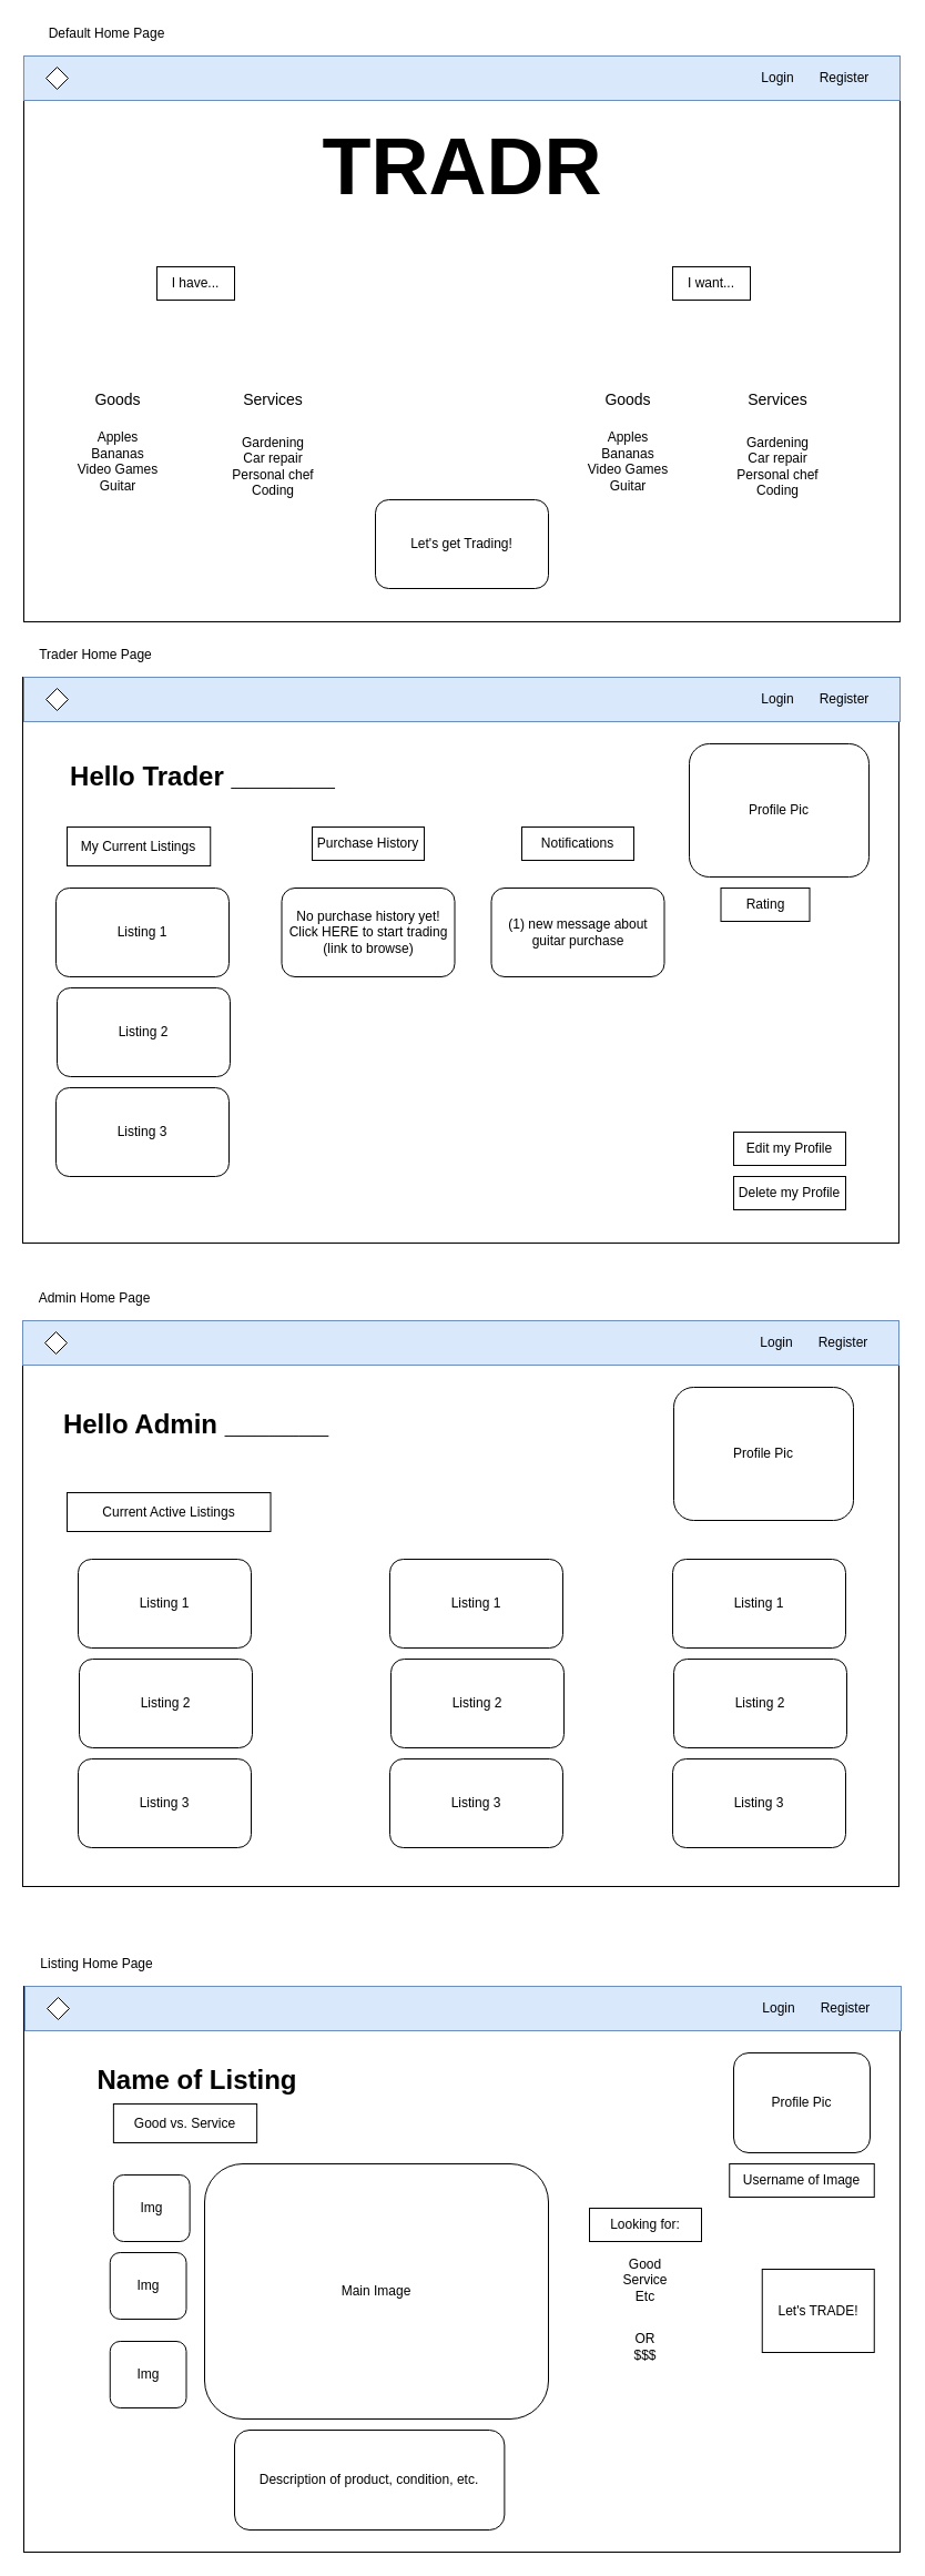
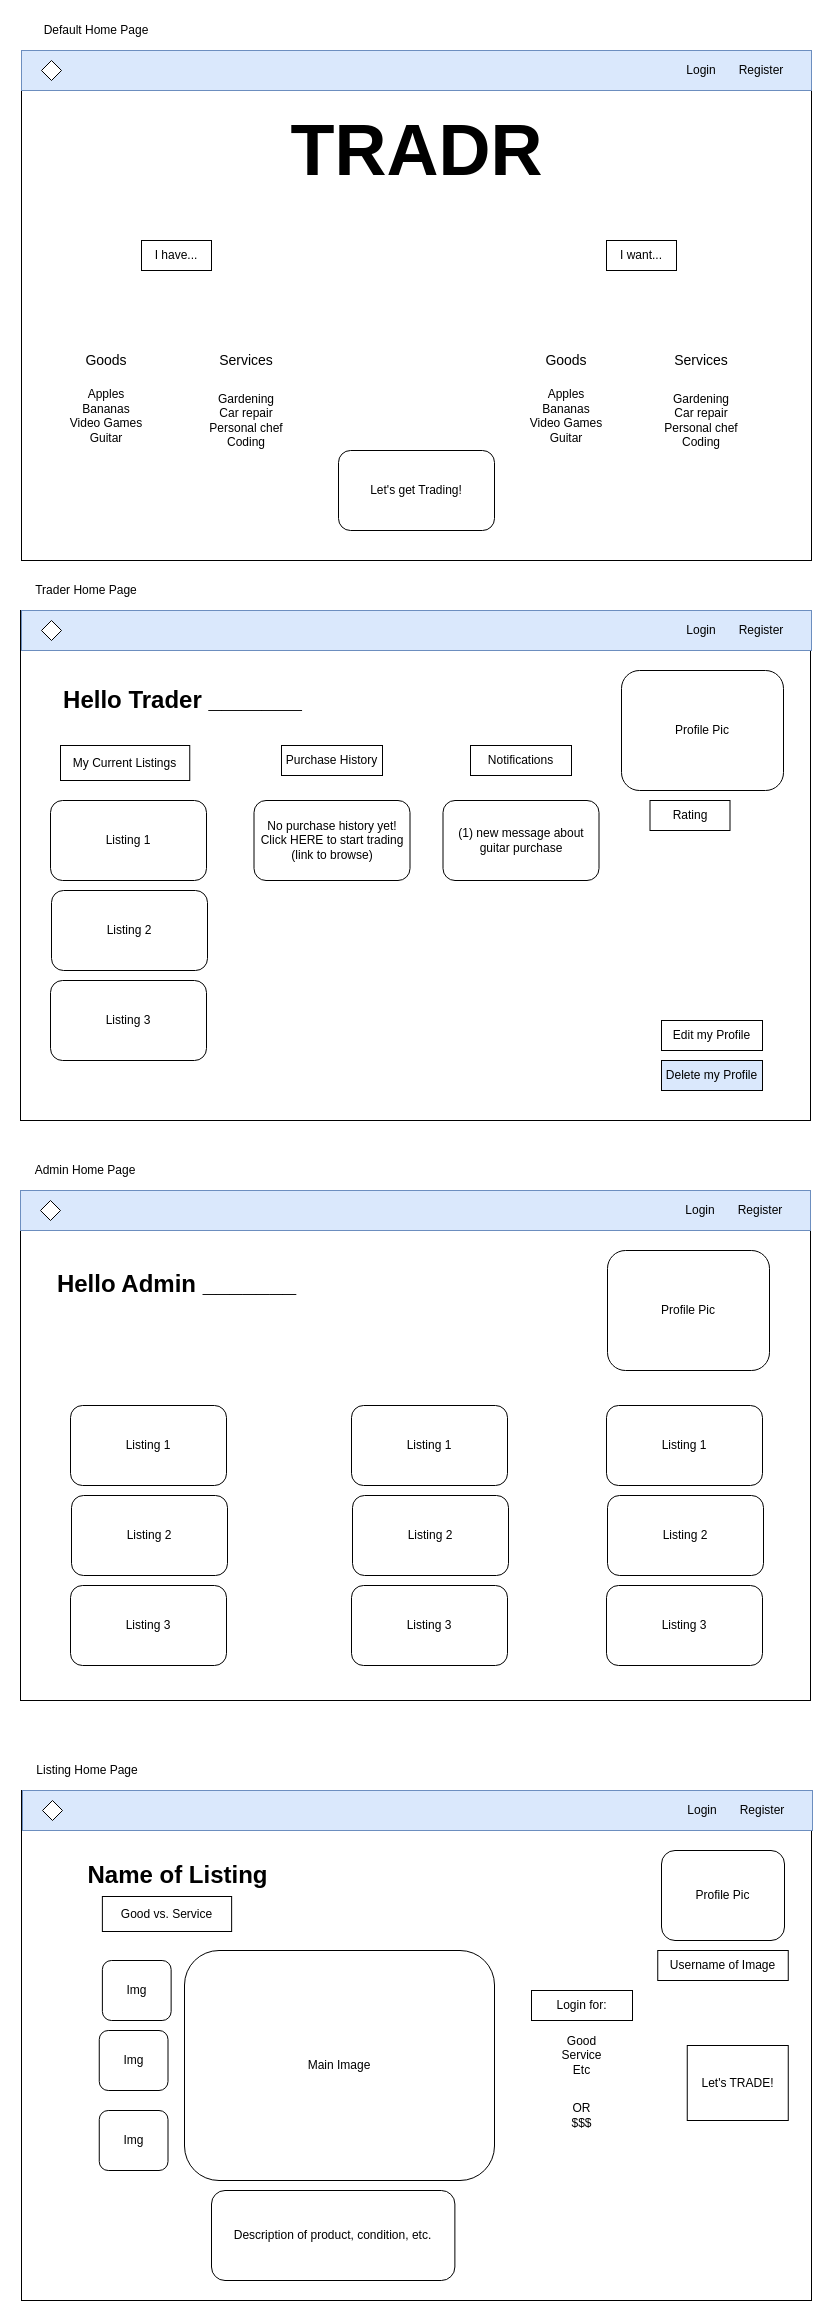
  <mxCell id="0" />
  <mxCell id="1" parent="0" />
  <mxCell id="2" value="" style="rounded=0;whiteSpace=wrap;html=1;" vertex="1" parent="1"><mxGeometry x="21" y="50" width="790" height="510" as="geometry" /></mxCell>
  <mxCell id="3" value="&lt;font style=&quot;font-size: 72px&quot;&gt;TRADR&lt;/font&gt;" style="text;strokeColor=none;fillColor=none;html=1;fontSize=24;fontStyle=1;verticalAlign=middle;align=center;" vertex="1" parent="1"><mxGeometry x="261" y="90" width="310" height="120" as="geometry" /></mxCell>
  <mxCell id="4" value="" style="rounded=0;whiteSpace=wrap;html=1;fillColor=#dae8fc;strokeColor=#6c8ebf;" vertex="1" parent="1"><mxGeometry x="21" y="50" width="790" height="40" as="geometry" /></mxCell>
  <mxCell id="5" value="Register" style="text;html=1;strokeColor=none;fillColor=none;align=center;verticalAlign=middle;whiteSpace=wrap;rounded=0;" vertex="1" parent="1"><mxGeometry x="741" y="60" width="40" height="20" as="geometry" /></mxCell>
  <mxCell id="6" value="Login" style="text;html=1;strokeColor=none;fillColor=none;align=center;verticalAlign=middle;whiteSpace=wrap;rounded=0;" vertex="1" parent="1"><mxGeometry x="681" y="60" width="40" height="20" as="geometry" /></mxCell>
  <mxCell id="7" value="" style="rhombus;whiteSpace=wrap;html=1;" vertex="1" parent="1"><mxGeometry x="41" y="60" width="20" height="20" as="geometry" /></mxCell>
  <mxCell id="8" value="Let's get Trading!" style="rounded=1;whiteSpace=wrap;html=1;" vertex="1" parent="1"><mxGeometry x="338" y="450" width="156" height="80" as="geometry" /></mxCell>
  <mxCell id="9" value="I have..." style="rounded=0;whiteSpace=wrap;html=1;" vertex="1" parent="1"><mxGeometry x="141" y="240" width="70" height="30" as="geometry" /></mxCell>
  <mxCell id="10" value="I want..." style="rounded=0;whiteSpace=wrap;html=1;" vertex="1" parent="1"><mxGeometry x="606" y="240" width="70" height="30" as="geometry" /></mxCell>
  <mxCell id="11" value="&lt;font style=&quot;font-size: 14px&quot;&gt;Goods&lt;/font&gt;" style="text;html=1;strokeColor=none;fillColor=none;align=center;verticalAlign=middle;whiteSpace=wrap;rounded=0;" vertex="1" parent="1"><mxGeometry x="81" y="350" width="50" height="20" as="geometry" /></mxCell>
  <mxCell id="12" value="&lt;font style=&quot;font-size: 14px&quot;&gt;Goods&lt;/font&gt;" style="text;html=1;strokeColor=none;fillColor=none;align=center;verticalAlign=middle;whiteSpace=wrap;rounded=0;" vertex="1" parent="1"><mxGeometry x="541" y="350" width="50" height="20" as="geometry" /></mxCell>
  <mxCell id="13" value="&lt;font style=&quot;font-size: 14px&quot;&gt;Services&lt;/font&gt;" style="text;html=1;strokeColor=none;fillColor=none;align=center;verticalAlign=middle;whiteSpace=wrap;rounded=0;" vertex="1" parent="1"><mxGeometry x="221" y="350" width="50" height="20" as="geometry" /></mxCell>
  <mxCell id="14" value="&lt;font style=&quot;font-size: 14px&quot;&gt;Services&lt;/font&gt;" style="text;html=1;strokeColor=none;fillColor=none;align=center;verticalAlign=middle;whiteSpace=wrap;rounded=0;" vertex="1" parent="1"><mxGeometry x="676" y="350" width="50" height="20" as="geometry" /></mxCell>
  <mxCell id="15" value="&lt;div&gt;Apples&lt;/div&gt;&lt;div&gt;Bananas&lt;/div&gt;&lt;div&gt;Video Games&lt;/div&gt;&lt;div&gt;Guitar&lt;/div&gt;&lt;div&gt;&lt;br&gt;&lt;/div&gt;&lt;div&gt;&lt;br&gt;&lt;/div&gt;" style="text;html=1;strokeColor=none;fillColor=none;align=center;verticalAlign=middle;whiteSpace=wrap;rounded=0;" vertex="1" parent="1"><mxGeometry x="51" y="380" width="110" height="100" as="geometry" /></mxCell>
  <mxCell id="16" value="&lt;div&gt;Apples&lt;/div&gt;&lt;div&gt;Bananas&lt;/div&gt;&lt;div&gt;Video Games&lt;/div&gt;&lt;div&gt;Guitar&lt;/div&gt;&lt;div&gt;&lt;br&gt;&lt;/div&gt;&lt;div&gt;&lt;br&gt;&lt;/div&gt;" style="text;html=1;strokeColor=none;fillColor=none;align=center;verticalAlign=middle;whiteSpace=wrap;rounded=0;" vertex="1" parent="1"><mxGeometry x="511" y="380" width="110" height="100" as="geometry" /></mxCell>
  <mxCell id="17" value="&lt;div&gt;Gardening&lt;/div&gt;&lt;div&gt;Car repair&lt;/div&gt;&lt;div&gt;Personal chef&lt;/div&gt;&lt;div&gt;Coding&lt;br&gt;&lt;/div&gt;" style="text;html=1;strokeColor=none;fillColor=none;align=center;verticalAlign=middle;whiteSpace=wrap;rounded=0;" vertex="1" parent="1"><mxGeometry x="191" y="370" width="110" height="100" as="geometry" /></mxCell>
  <mxCell id="18" value="&lt;div&gt;Gardening&lt;/div&gt;&lt;div&gt;Car repair&lt;/div&gt;&lt;div&gt;Personal chef&lt;/div&gt;&lt;div&gt;Coding&lt;br&gt;&lt;/div&gt;" style="text;html=1;strokeColor=none;fillColor=none;align=center;verticalAlign=middle;whiteSpace=wrap;rounded=0;" vertex="1" parent="1"><mxGeometry x="646" y="370" width="110" height="100" as="geometry" /></mxCell>
  <mxCell id="19" value="" style="rounded=0;whiteSpace=wrap;html=1;" vertex="1" parent="1"><mxGeometry x="20" y="610" width="790" height="510" as="geometry" /></mxCell>
  <mxCell id="20" value="Hello Trader _______" style="text;strokeColor=none;fillColor=none;html=1;fontSize=24;fontStyle=1;verticalAlign=middle;align=center;" vertex="1" parent="1"><mxGeometry x="27" y="655" width="310" height="90" as="geometry" /></mxCell>
  <mxCell id="21" value="" style="rounded=0;whiteSpace=wrap;html=1;fillColor=#dae8fc;strokeColor=#6c8ebf;" vertex="1" parent="1"><mxGeometry x="21" y="610" width="790" height="40" as="geometry" /></mxCell>
  <mxCell id="22" value="Register" style="text;html=1;strokeColor=none;fillColor=none;align=center;verticalAlign=middle;whiteSpace=wrap;rounded=0;" vertex="1" parent="1"><mxGeometry x="741" y="620" width="40" height="20" as="geometry" /></mxCell>
  <mxCell id="23" value="Login" style="text;html=1;strokeColor=none;fillColor=none;align=center;verticalAlign=middle;whiteSpace=wrap;rounded=0;" vertex="1" parent="1"><mxGeometry x="681" y="620" width="40" height="20" as="geometry" /></mxCell>
  <mxCell id="24" value="" style="rhombus;whiteSpace=wrap;html=1;" vertex="1" parent="1"><mxGeometry x="41" y="620" width="20" height="20" as="geometry" /></mxCell>
  <mxCell id="25" value="Profile Pic" style="rounded=1;whiteSpace=wrap;html=1;" vertex="1" parent="1"><mxGeometry x="621" y="670" width="162" height="120" as="geometry" /></mxCell>
  <mxCell id="26" value="Purchase History" style="rounded=0;whiteSpace=wrap;html=1;" vertex="1" parent="1"><mxGeometry x="281" y="745" width="101" height="30" as="geometry" /></mxCell>
  <mxCell id="27" value="My Current Listings" style="rounded=0;whiteSpace=wrap;html=1;" vertex="1" parent="1"><mxGeometry x="60" y="745" width="129.25" height="35" as="geometry" /></mxCell>
  <mxCell id="28" value="Default Home Page" style="text;html=1;strokeColor=none;fillColor=none;align=center;verticalAlign=middle;whiteSpace=wrap;rounded=0;" vertex="1" parent="1"><mxGeometry x="31" y="20" width="130" height="20" as="geometry" /></mxCell>
  <mxCell id="29" value="Trader Home Page" style="text;html=1;strokeColor=none;fillColor=none;align=center;verticalAlign=middle;whiteSpace=wrap;rounded=0;" vertex="1" parent="1"><mxGeometry x="31" y="580" width="110" height="20" as="geometry" /></mxCell>
  <mxCell id="30" value="" style="rounded=0;whiteSpace=wrap;html=1;" vertex="1" parent="1"><mxGeometry x="20" y="1190" width="790" height="510" as="geometry" /></mxCell>
  <mxCell id="31" value="" style="rounded=0;whiteSpace=wrap;html=1;fillColor=#dae8fc;strokeColor=#6c8ebf;" vertex="1" parent="1"><mxGeometry x="20" y="1190" width="790" height="40" as="geometry" /></mxCell>
  <mxCell id="32" value="Register" style="text;html=1;strokeColor=none;fillColor=none;align=center;verticalAlign=middle;whiteSpace=wrap;rounded=0;" vertex="1" parent="1"><mxGeometry x="740" y="1200" width="40" height="20" as="geometry" /></mxCell>
  <mxCell id="33" value="Login" style="text;html=1;strokeColor=none;fillColor=none;align=center;verticalAlign=middle;whiteSpace=wrap;rounded=0;" vertex="1" parent="1"><mxGeometry x="680" y="1200" width="40" height="20" as="geometry" /></mxCell>
  <mxCell id="34" value="" style="rhombus;whiteSpace=wrap;html=1;" vertex="1" parent="1"><mxGeometry x="40" y="1200" width="20" height="20" as="geometry" /></mxCell>
  <mxCell id="35" value="Admin Home Page" style="text;html=1;strokeColor=none;fillColor=none;align=center;verticalAlign=middle;whiteSpace=wrap;rounded=0;" vertex="1" parent="1"><mxGeometry x="30" y="1160" width="110" height="20" as="geometry" /></mxCell>
  <mxCell id="36" value="Listing 1" style="rounded=1;whiteSpace=wrap;html=1;" vertex="1" parent="1"><mxGeometry x="50" y="800" width="156" height="80" as="geometry" /></mxCell>
  <mxCell id="37" value="Listing 2" style="rounded=1;whiteSpace=wrap;html=1;" vertex="1" parent="1"><mxGeometry x="51" y="890" width="156" height="80" as="geometry" /></mxCell>
  <mxCell id="38" value="Listing 3" style="rounded=1;whiteSpace=wrap;html=1;" vertex="1" parent="1"><mxGeometry x="50" y="980" width="156" height="80" as="geometry" /></mxCell>
  <mxCell id="39" value="&lt;div&gt;No purchase history yet!&lt;/div&gt;&lt;div&gt;Click HERE to start trading (link to browse)&lt;br&gt;&lt;/div&gt;" style="rounded=1;whiteSpace=wrap;html=1;" vertex="1" parent="1"><mxGeometry x="253.5" y="800" width="156" height="80" as="geometry" /></mxCell>
  <mxCell id="40" value="Rating" style="rounded=0;whiteSpace=wrap;html=1;" vertex="1" parent="1"><mxGeometry x="649.5" y="800" width="80" height="30" as="geometry" /></mxCell>
  <mxCell id="41" value="Edit my Profile" style="rounded=0;whiteSpace=wrap;html=1;" vertex="1" parent="1"><mxGeometry x="661" y="1020" width="101" height="30" as="geometry" /></mxCell>
- <mxCell id="42" value="Delete my Profile" style="rounded=0;whiteSpace=wrap;html=1;" vertex="1" parent="1"><mxGeometry x="661" y="1060" width="101" height="30" as="geometry" /></mxCell>
+ <mxCell id="42" value="Delete my Profile" style="rounded=0;whiteSpace=wrap;html=1;fillColor=#dae8fc;" vertex="1" parent="1"><mxGeometry x="661" y="1060" width="101" height="30" as="geometry" /></mxCell>
  <mxCell id="43" value="Notifications" style="rounded=0;whiteSpace=wrap;html=1;" vertex="1" parent="1"><mxGeometry x="470" y="745" width="101" height="30" as="geometry" /></mxCell>
  <mxCell id="44" value="(1) new message about guitar purchase" style="rounded=1;whiteSpace=wrap;html=1;" vertex="1" parent="1"><mxGeometry x="442.5" y="800" width="156" height="80" as="geometry" /></mxCell>
  <mxCell id="45" value="Hello Admin _______" style="text;strokeColor=none;fillColor=none;html=1;fontSize=24;fontStyle=1;verticalAlign=middle;align=center;" vertex="1" parent="1"><mxGeometry x="21" y="1239" width="310" height="90" as="geometry" /></mxCell>
  <mxCell id="46" value="Profile Pic" style="rounded=1;whiteSpace=wrap;html=1;" vertex="1" parent="1"><mxGeometry x="607" y="1250" width="162" height="120" as="geometry" /></mxCell>
- <mxCell id="47" value="Current Active Listings" style="rounded=0;whiteSpace=wrap;html=1;" vertex="1" parent="1"><mxGeometry x="60" y="1345" width="183.5" height="35" as="geometry" /></mxCell>
  <mxCell id="48" value="Listing 1" style="rounded=1;whiteSpace=wrap;html=1;" vertex="1" parent="1"><mxGeometry x="70" y="1405" width="156" height="80" as="geometry" /></mxCell>
  <mxCell id="49" value="Listing 2" style="rounded=1;whiteSpace=wrap;html=1;" vertex="1" parent="1"><mxGeometry x="71" y="1495" width="156" height="80" as="geometry" /></mxCell>
  <mxCell id="50" value="Listing 3" style="rounded=1;whiteSpace=wrap;html=1;" vertex="1" parent="1"><mxGeometry x="70" y="1585" width="156" height="80" as="geometry" /></mxCell>
  <mxCell id="51" value="Listing 1" style="rounded=1;whiteSpace=wrap;html=1;" vertex="1" parent="1"><mxGeometry x="606" y="1405" width="156" height="80" as="geometry" /></mxCell>
  <mxCell id="52" value="Listing 2" style="rounded=1;whiteSpace=wrap;html=1;" vertex="1" parent="1"><mxGeometry x="607" y="1495" width="156" height="80" as="geometry" /></mxCell>
  <mxCell id="53" value="Listing 3" style="rounded=1;whiteSpace=wrap;html=1;" vertex="1" parent="1"><mxGeometry x="606" y="1585" width="156" height="80" as="geometry" /></mxCell>
  <mxCell id="54" value="Listing 1" style="rounded=1;whiteSpace=wrap;html=1;" vertex="1" parent="1"><mxGeometry x="351" y="1405" width="156" height="80" as="geometry" /></mxCell>
  <mxCell id="55" value="Listing 2" style="rounded=1;whiteSpace=wrap;html=1;" vertex="1" parent="1"><mxGeometry x="352" y="1495" width="156" height="80" as="geometry" /></mxCell>
  <mxCell id="56" value="Listing 3" style="rounded=1;whiteSpace=wrap;html=1;" vertex="1" parent="1"><mxGeometry x="351" y="1585" width="156" height="80" as="geometry" /></mxCell>
  <mxCell id="57" value="" style="rounded=0;whiteSpace=wrap;html=1;" vertex="1" parent="1"><mxGeometry x="21" y="1790" width="790" height="510" as="geometry" /></mxCell>
  <mxCell id="58" value="Name of Listing" style="text;strokeColor=none;fillColor=none;html=1;fontSize=24;fontStyle=1;verticalAlign=middle;align=center;" vertex="1" parent="1"><mxGeometry x="22" y="1830" width="310" height="90" as="geometry" /></mxCell>
  <mxCell id="59" value="" style="rounded=0;whiteSpace=wrap;html=1;fillColor=#dae8fc;strokeColor=#6c8ebf;" vertex="1" parent="1"><mxGeometry x="22" y="1790" width="790" height="40" as="geometry" /></mxCell>
  <mxCell id="60" value="Register" style="text;html=1;strokeColor=none;fillColor=none;align=center;verticalAlign=middle;whiteSpace=wrap;rounded=0;" vertex="1" parent="1"><mxGeometry x="742" y="1800" width="40" height="20" as="geometry" /></mxCell>
  <mxCell id="61" value="Login" style="text;html=1;strokeColor=none;fillColor=none;align=center;verticalAlign=middle;whiteSpace=wrap;rounded=0;" vertex="1" parent="1"><mxGeometry x="682" y="1800" width="40" height="20" as="geometry" /></mxCell>
  <mxCell id="62" value="" style="rhombus;whiteSpace=wrap;html=1;" vertex="1" parent="1"><mxGeometry x="42" y="1800" width="20" height="20" as="geometry" /></mxCell>
  <mxCell id="63" value="Profile Pic" style="rounded=1;whiteSpace=wrap;html=1;" vertex="1" parent="1"><mxGeometry x="661" y="1850" width="123" height="90" as="geometry" /></mxCell>
  <mxCell id="64" value="Good vs. Service" style="rounded=0;whiteSpace=wrap;html=1;" vertex="1" parent="1"><mxGeometry x="101.88" y="1896" width="129.25" height="35" as="geometry" /></mxCell>
  <mxCell id="65" value="Listing Home Page" style="text;html=1;strokeColor=none;fillColor=none;align=center;verticalAlign=middle;whiteSpace=wrap;rounded=0;" vertex="1" parent="1"><mxGeometry x="32" y="1760" width="110" height="20" as="geometry" /></mxCell>
  <mxCell id="66" value="Main Image" style="rounded=1;whiteSpace=wrap;html=1;" vertex="1" parent="1"><mxGeometry x="184" y="1950" width="310" height="230" as="geometry" /></mxCell>
  <mxCell id="67" value="Img" style="rounded=1;whiteSpace=wrap;html=1;" vertex="1" parent="1"><mxGeometry x="101.88" y="1960" width="68.75" height="60" as="geometry" /></mxCell>
  <mxCell id="68" value="Username of Image" style="rounded=0;whiteSpace=wrap;html=1;" vertex="1" parent="1"><mxGeometry x="657.25" y="1950" width="130.5" height="30" as="geometry" /></mxCell>
- <mxCell id="69" value="Looking for:" style="rounded=0;whiteSpace=wrap;html=1;" vertex="1" parent="1"><mxGeometry x="531" y="1990" width="101" height="30" as="geometry" /></mxCell>
+ <mxCell id="69" value="Login for:" style="rounded=0;whiteSpace=wrap;html=1;" vertex="1" parent="1"><mxGeometry x="531" y="1990" width="101" height="30" as="geometry" /></mxCell>
  <mxCell id="70" value="Let's TRADE!" style="rounded=0;whiteSpace=wrap;html=1;" vertex="1" parent="1"><mxGeometry x="686.75" y="2045" width="101" height="75" as="geometry" /></mxCell>
  <mxCell id="71" value="Img" style="rounded=1;whiteSpace=wrap;html=1;" vertex="1" parent="1"><mxGeometry x="98.75" y="2030" width="68.75" height="60" as="geometry" /></mxCell>
  <mxCell id="72" value="Img" style="rounded=1;whiteSpace=wrap;html=1;" vertex="1" parent="1"><mxGeometry x="98.75" y="2110" width="68.75" height="60" as="geometry" /></mxCell>
  <mxCell id="73" value="Description of product, condition, etc." style="rounded=1;whiteSpace=wrap;html=1;" vertex="1" parent="1"><mxGeometry x="211" y="2190" width="243.38" height="90" as="geometry" /></mxCell>
  <mxCell id="74" value="&lt;div&gt;Good&lt;/div&gt;&lt;div&gt;Service&lt;/div&gt;&lt;div&gt;Etc&lt;br&gt;&lt;/div&gt;" style="text;html=1;strokeColor=none;fillColor=none;align=center;verticalAlign=middle;whiteSpace=wrap;rounded=0;" vertex="1" parent="1"><mxGeometry x="554.5" y="2040" width="52.5" height="30" as="geometry" /></mxCell>
  <mxCell id="75" value="OR&lt;br&gt;$$$" style="text;html=1;strokeColor=none;fillColor=none;align=center;verticalAlign=middle;whiteSpace=wrap;rounded=0;" vertex="1" parent="1"><mxGeometry x="555.25" y="2100" width="52.5" height="30" as="geometry" /></mxCell>
